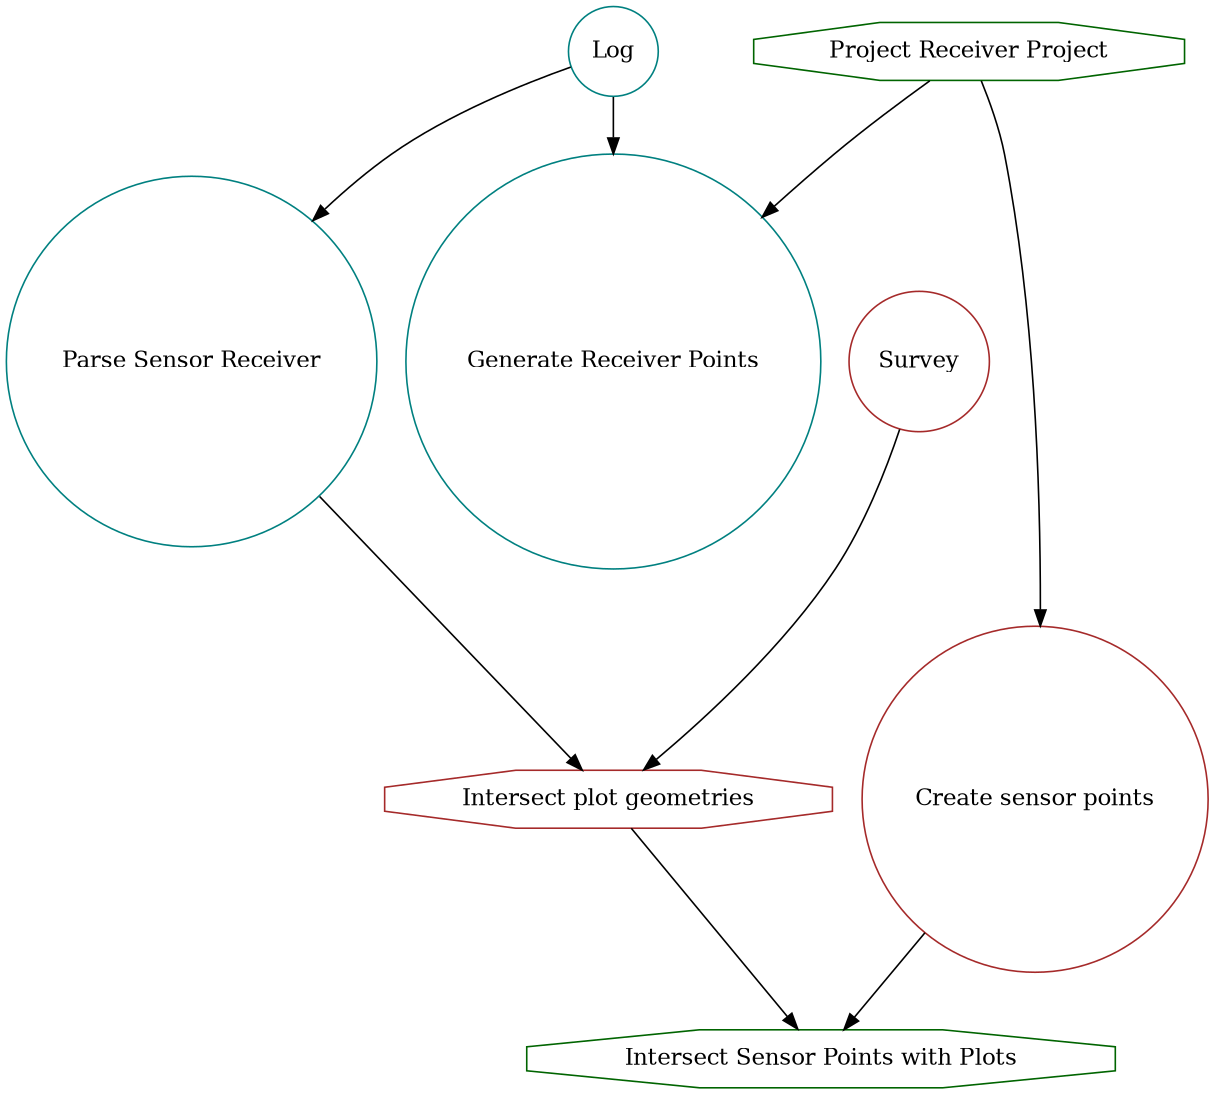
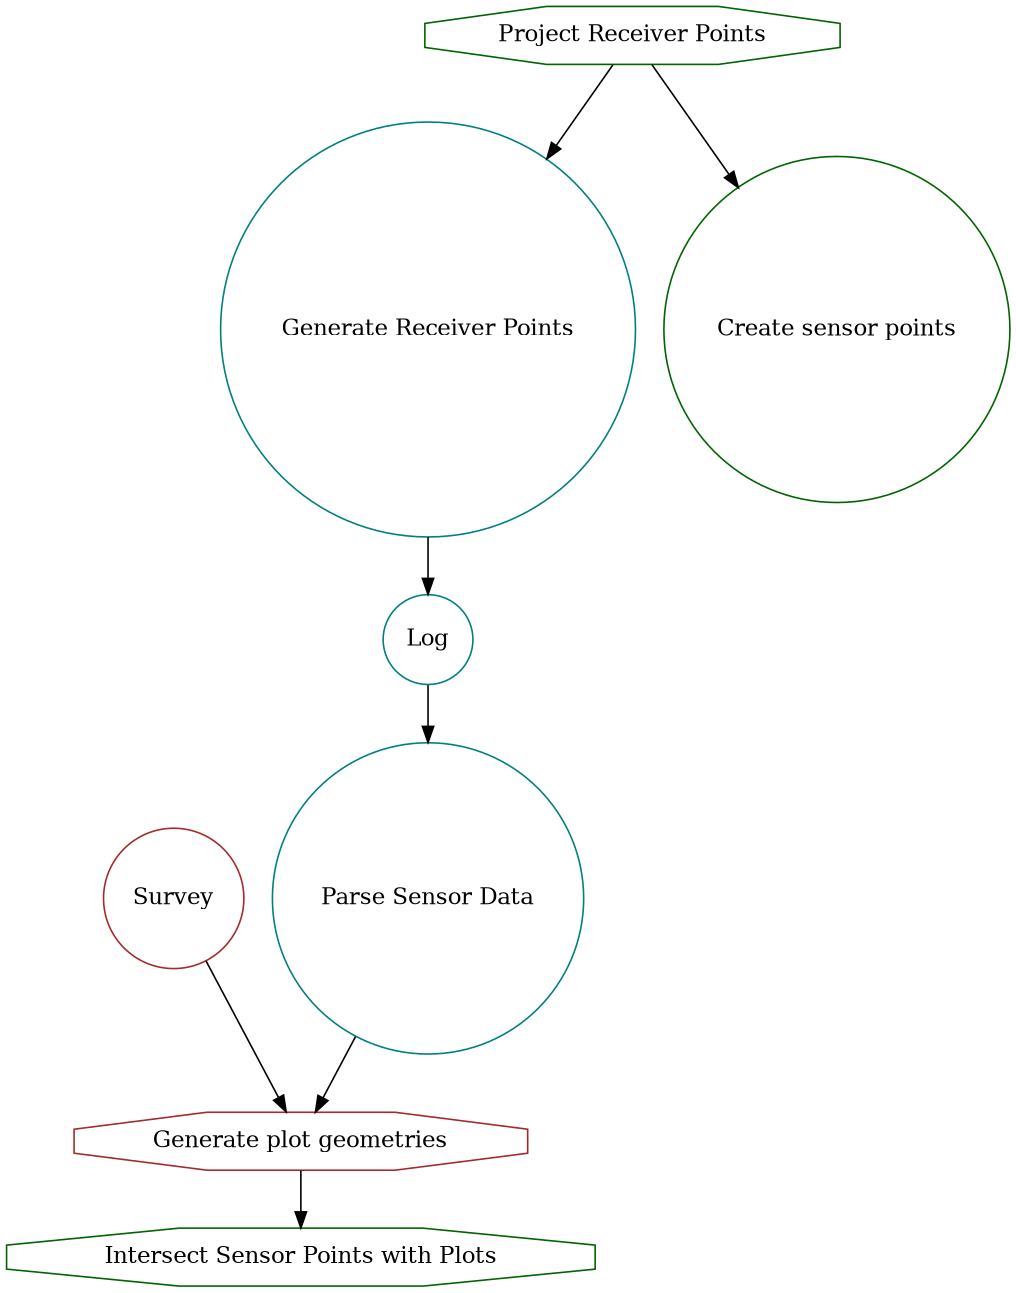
  digraph {
    node [color=teal shape=circle]
    n1 [label="Generate Receiver Points"]
    Log
-   n3 [label="Parse Sensor Receiver"]
-   n4 [color=brown label="Intersect plot geometries" shape=octagon]
-   n5 [color=darkgreen label="Project Receiver Project" shape=octagon]
-   n6 [color=brown label="Create sensor points"]
+   n3 [label="Parse Sensor Data"]
+   n4 [color=brown label="Generate plot geometries" shape=octagon]
+   n5 [color=darkgreen label="Project Receiver Points" shape=octagon]
+   n6 [color=darkgreen label="Create sensor points"]
    n7 [color=darkgreen label="Intersect Sensor Points with Plots" shape=octagon]
    Survey [color=brown]
-   Log -> n1 [weight=8]
+   n1 -> Log [weight=8]
    Log -> n3
    n3 -> n4
    n4 -> n7
    n5 -> n1
    n5 -> n6
-   n6 -> n7
    Survey -> n4
  }
